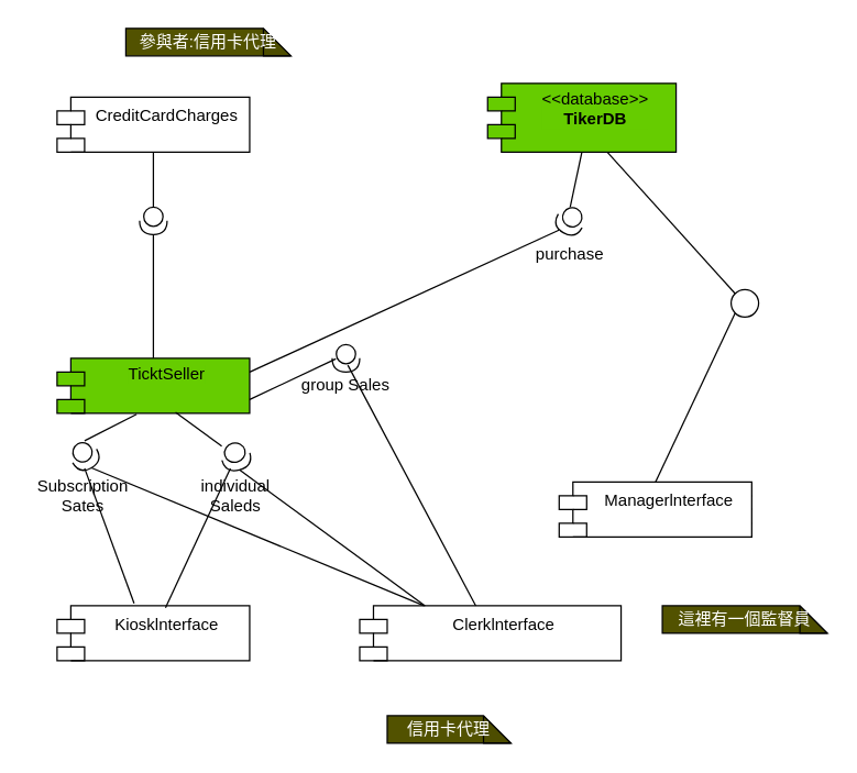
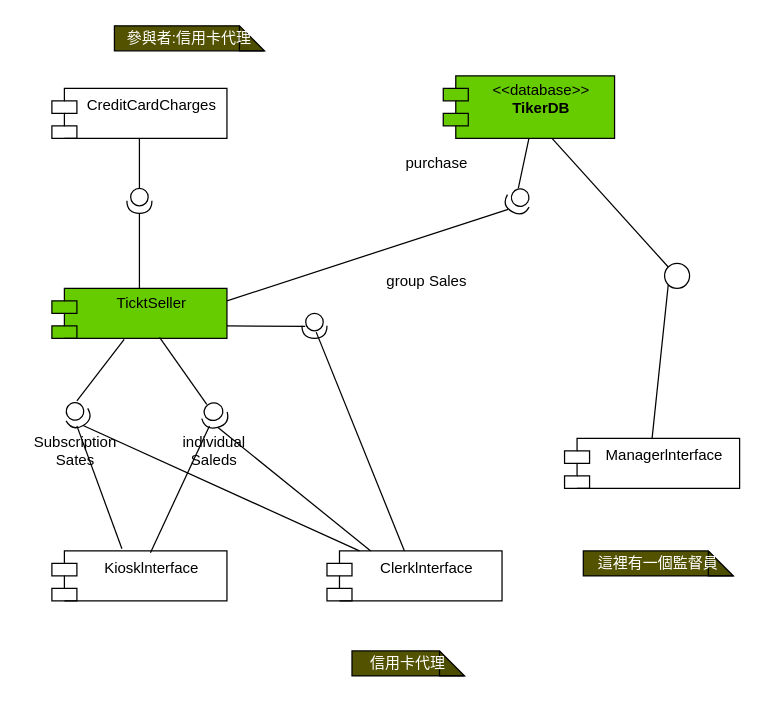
  <mxCell id="0" />
  <mxCell id="1" parent="0" />
  <mxCell id="2" value="CreditCardCharges&lt;br&gt;" style="shape=module;align=left;spacingLeft=20;align=center;verticalAlign=top;whiteSpace=wrap;html=1;" vertex="1" parent="1"><mxGeometry x="41" y="70" width="140" height="40" as="geometry" /></mxCell>
  <mxCell id="3" value="" style="edgeStyle=orthogonalEdgeStyle;rounded=0;orthogonalLoop=1;jettySize=auto;html=1;endArrow=none;endFill=0;" edge="1" parent="1" source="5" target="2"><mxGeometry relative="1" as="geometry"><Array as="points"><mxPoint x="111" y="150" /><mxPoint x="111" y="150" /></Array></mxGeometry></mxCell>
  <mxCell id="4" value="" style="edgeStyle=orthogonalEdgeStyle;rounded=0;orthogonalLoop=1;jettySize=auto;html=1;endArrow=none;endFill=0;" edge="1" parent="1" source="5" target="6"><mxGeometry relative="1" as="geometry" /></mxCell>
  <mxCell id="5" value="" style="shape=providedRequiredInterface;html=1;verticalLabelPosition=bottom;sketch=0;rotation=90;" vertex="1" parent="1"><mxGeometry x="101" y="150" width="20" height="20" as="geometry" /></mxCell>
- <mxCell id="6" value="&lt;div style=&quot;&quot;&gt;&lt;span style=&quot;background-color: rgb(102, 204, 0);&quot;&gt;TicktSeller&lt;/span&gt;&lt;/div&gt;" style="shape=module;align=center;spacingLeft=20;align=center;verticalAlign=top;whiteSpace=wrap;html=1;labelBackgroundColor=#66CC00;labelBorderColor=none;spacing=0;fillColor=#66CC00;strokeColor=#000000;gradientColor=none;fillStyle=auto;" vertex="1" parent="1"><mxGeometry x="41" y="260" width="140" height="40" as="geometry" /></mxCell>
+ <mxCell id="6" value="&lt;div style=&quot;&quot;&gt;&lt;span style=&quot;background-color: rgb(102, 204, 0);&quot;&gt;TicktSeller&lt;/span&gt;&lt;/div&gt;" style="shape=module;align=center;spacingLeft=20;align=center;verticalAlign=top;whiteSpace=wrap;html=1;labelBackgroundColor=#66CC00;labelBorderColor=none;spacing=0;fillColor=#66CC00;strokeColor=#000000;gradientColor=none;fillStyle=auto;" vertex="1" parent="1"><mxGeometry x="41" y="230" width="140" height="40" as="geometry" /></mxCell>
  <mxCell id="7" value="" style="shape=providedRequiredInterface;html=1;verticalLabelPosition=bottom;sketch=0;rotation=75;" vertex="1" parent="1"><mxGeometry x="161" y="321" width="20" height="21" as="geometry" /></mxCell>
  <mxCell id="8" value="" style="shape=providedRequiredInterface;html=1;verticalLabelPosition=bottom;sketch=0;rotation=60;" vertex="1" parent="1"><mxGeometry x="51" y="321" width="20" height="20" as="geometry" /></mxCell>
  <mxCell id="9" value="Subscription Sates" style="rounded=0;whiteSpace=wrap;strokeWidth=0;labelBackgroundColor=none;fillColor=none;strokeColor=none;" vertex="1" parent="1"><mxGeometry x="20" y="350" width="80" height="20" as="geometry" /></mxCell>
  <mxCell id="10" value="individual Saleds" style="rounded=0;whiteSpace=wrap;strokeWidth=0;labelBackgroundColor=none;fillColor=none;strokeColor=none;" vertex="1" parent="1"><mxGeometry x="131" y="350" width="80" height="20" as="geometry" /></mxCell>
  <mxCell id="11" value="" style="endArrow=none;html=1;rounded=0;entryX=0.413;entryY=1.018;entryDx=0;entryDy=0;exitX=0.024;exitY=0.225;exitDx=0;exitDy=0;exitPerimeter=0;entryPerimeter=0;" edge="1" parent="1" source="8" target="6"><mxGeometry width="50" height="50" relative="1" as="geometry"><mxPoint x="91" y="310" as="sourcePoint" /><mxPoint x="141" y="260" as="targetPoint" /></mxGeometry></mxCell>
  <mxCell id="12" value="" style="endArrow=none;html=1;rounded=0;entryX=0.615;entryY=0.98;entryDx=0;entryDy=0;entryPerimeter=0;" edge="1" parent="1" source="7" target="6"><mxGeometry width="50" height="50" relative="1" as="geometry"><mxPoint x="91" y="310" as="sourcePoint" /><mxPoint x="141" y="260" as="targetPoint" /></mxGeometry></mxCell>
  <mxCell id="13" value="Kiosklnterface" style="shape=module;align=left;spacingLeft=20;align=center;verticalAlign=top;whiteSpace=wrap;html=1;" vertex="1" parent="1"><mxGeometry x="41" y="440" width="140" height="40" as="geometry" /></mxCell>
  <mxCell id="14" value="" style="endArrow=none;html=1;rounded=0;exitX=0.563;exitY=0.035;exitDx=0;exitDy=0;exitPerimeter=0;" edge="1" parent="1" source="13"><mxGeometry width="50" height="50" relative="1" as="geometry"><mxPoint x="91" y="420" as="sourcePoint" /><mxPoint x="167" y="340" as="targetPoint" /></mxGeometry></mxCell>
  <mxCell id="15" value="" style="endArrow=none;html=1;rounded=0;exitX=0.4;exitY=-0.042;exitDx=0;exitDy=0;exitPerimeter=0;" edge="1" parent="1" source="13"><mxGeometry width="50" height="50" relative="1" as="geometry"><mxPoint x="91" y="420" as="sourcePoint" /><mxPoint x="61" y="340" as="targetPoint" /></mxGeometry></mxCell>
- <mxCell id="16" value="Clerklnterface" style="shape=module;align=left;spacingLeft=20;align=center;verticalAlign=top;whiteSpace=wrap;html=1;" vertex="1" parent="1"><mxGeometry x="261" y="440" width="190" height="40" as="geometry" /></mxCell>
+ <mxCell id="16" value="Clerklnterface" style="shape=module;align=left;spacingLeft=20;align=center;verticalAlign=top;whiteSpace=wrap;html=1;" vertex="1" parent="1"><mxGeometry x="261" y="440" width="140" height="40" as="geometry" /></mxCell>
  <mxCell id="17" value="" style="endArrow=none;html=1;rounded=0;entryX=1;entryY=0.5;entryDx=0;entryDy=0;entryPerimeter=0;" edge="1" parent="1" source="16" target="8"><mxGeometry width="50" height="50" relative="1" as="geometry"><mxPoint x="241" y="420" as="sourcePoint" /><mxPoint x="181" y="370" as="targetPoint" /></mxGeometry></mxCell>
  <mxCell id="18" value="" style="endArrow=none;html=1;rounded=0;entryX=1;entryY=0.5;entryDx=0;entryDy=0;entryPerimeter=0;exitX=0.25;exitY=0;exitDx=0;exitDy=0;" edge="1" parent="1" source="16" target="7"><mxGeometry width="50" height="50" relative="1" as="geometry"><mxPoint x="181" y="420" as="sourcePoint" /><mxPoint x="231" y="370" as="targetPoint" /></mxGeometry></mxCell>
  <mxCell id="19" value="" style="shape=providedRequiredInterface;html=1;verticalLabelPosition=bottom;sketch=0;rotation=90;" vertex="1" parent="1"><mxGeometry x="241" y="250" width="20" height="20" as="geometry" /></mxCell>
  <mxCell id="20" value="" style="endArrow=none;html=1;rounded=0;entryX=0.521;entryY=0.869;entryDx=0;entryDy=0;entryPerimeter=0;exitX=1;exitY=0.75;exitDx=0;exitDy=0;" edge="1" parent="1" source="6" target="19"><mxGeometry width="50" height="50" relative="1" as="geometry"><mxPoint x="131" y="250" as="sourcePoint" /><mxPoint x="181" y="200" as="targetPoint" /></mxGeometry></mxCell>
- <mxCell id="21" value="group Sales" style="rounded=0;whiteSpace=wrap;strokeWidth=0;labelBackgroundColor=none;fillColor=none;strokeColor=none;" vertex="1" parent="1"><mxGeometry x="211" y="270" width="80" height="20" as="geometry" /></mxCell>
+ <mxCell id="21" value="group Sales" style="rounded=0;whiteSpace=wrap;strokeWidth=0;labelBackgroundColor=none;fillColor=none;strokeColor=none;" vertex="1" parent="1"><mxGeometry x="301" y="215" width="80" height="20" as="geometry" /></mxCell>
  <mxCell id="22" value="" style="endArrow=none;html=1;rounded=0;entryX=0.75;entryY=0.431;entryDx=0;entryDy=0;entryPerimeter=0;" edge="1" parent="1" source="16" target="19"><mxGeometry width="50" height="50" relative="1" as="geometry"><mxPoint x="261" y="370" as="sourcePoint" /><mxPoint x="311" y="320" as="targetPoint" /></mxGeometry></mxCell>
  <mxCell id="23" value="&amp;lt;&amp;lt;database&amp;gt;&amp;gt;&lt;br&gt;&lt;b&gt;TikerDB&lt;/b&gt;" style="shape=module;align=center;spacingLeft=20;align=center;verticalAlign=top;whiteSpace=wrap;html=1;labelBackgroundColor=#66CC00;labelBorderColor=none;spacing=0;fillColor=#66CC00;strokeColor=#000000;gradientColor=none;fillStyle=auto;" vertex="1" parent="1"><mxGeometry x="354" y="60" width="137" height="50" as="geometry" /></mxCell>
  <mxCell id="24" value="" style="shape=providedRequiredInterface;html=1;verticalLabelPosition=bottom;sketch=0;rotation=120;" vertex="1" parent="1"><mxGeometry x="404" y="150" width="20" height="20" as="geometry" /></mxCell>
  <mxCell id="25" value="" style="endArrow=none;html=1;rounded=0;entryX=0.5;entryY=1;entryDx=0;entryDy=0;" edge="1" parent="1" target="23"><mxGeometry width="50" height="50" relative="1" as="geometry"><mxPoint x="414" y="150" as="sourcePoint" /><mxPoint x="411" y="230" as="targetPoint" /></mxGeometry></mxCell>
  <mxCell id="26" value="" style="endArrow=none;html=1;rounded=0;exitX=1;exitY=0.25;exitDx=0;exitDy=0;entryX=0.996;entryY=0.682;entryDx=0;entryDy=0;entryPerimeter=0;" edge="1" parent="1" source="6" target="24"><mxGeometry width="50" height="50" relative="1" as="geometry"><mxPoint x="251" y="200" as="sourcePoint" /><mxPoint x="401" y="170" as="targetPoint" /></mxGeometry></mxCell>
- <mxCell id="27" value="purchase" style="rounded=0;whiteSpace=wrap;strokeWidth=0;labelBackgroundColor=none;fillColor=none;strokeColor=none;" vertex="1" parent="1"><mxGeometry x="374" y="175" width="80" height="20" as="geometry" /></mxCell>
+ <mxCell id="27" value="purchase" style="rounded=0;whiteSpace=wrap;strokeWidth=0;labelBackgroundColor=none;fillColor=none;strokeColor=none;" vertex="1" parent="1"><mxGeometry x="309" y="120" width="80" height="20" as="geometry" /></mxCell>
  <mxCell id="28" value="" style="ellipse;whiteSpace=wrap;html=1;aspect=fixed;" vertex="1" parent="1"><mxGeometry x="531" y="210" width="20" height="20" as="geometry" /></mxCell>
  <mxCell id="29" value="" style="endArrow=none;html=1;rounded=0;entryX=0;entryY=0;entryDx=0;entryDy=0;" edge="1" parent="1" target="28"><mxGeometry width="50" height="50" relative="1" as="geometry"><mxPoint x="441" y="110" as="sourcePoint" /><mxPoint x="531" y="223.5" as="targetPoint" /></mxGeometry></mxCell>
  <mxCell id="30" value="" style="endArrow=none;html=1;rounded=0;exitX=0;exitY=1;exitDx=0;exitDy=0;entryX=0.5;entryY=0;entryDx=0;entryDy=0;" edge="1" parent="1" source="28" target="31"><mxGeometry width="50" height="50" relative="1" as="geometry"><mxPoint x="451" y="120" as="sourcePoint" /><mxPoint x="491" y="350" as="targetPoint" /></mxGeometry></mxCell>
- <mxCell id="31" value="Managerlnterface" style="shape=module;align=left;spacingLeft=20;align=center;verticalAlign=top;whiteSpace=wrap;html=1;" vertex="1" parent="1"><mxGeometry x="406" y="350" width="140" height="40" as="geometry" /></mxCell>
+ <mxCell id="31" value="Managerlnterface" style="shape=module;align=left;spacingLeft=20;align=center;verticalAlign=top;whiteSpace=wrap;html=1;" vertex="1" parent="1"><mxGeometry x="451" y="350" width="140" height="40" as="geometry" /></mxCell>
  <mxCell id="32" value="&lt;div style=&quot;text-align: justify;&quot;&gt;&lt;span style=&quot;background-color: initial;&quot;&gt;參與者:信用卡代理&lt;/span&gt;&lt;/div&gt;" style="shape=note;whiteSpace=wrap;html=1;backgroundOutline=1;darkOpacity=0.05;align=center;fillColor=#525200;strokeColor=#000000;fontColor=#ffffff;" vertex="1" parent="1"><mxGeometry x="91" y="20" width="120" height="20" as="geometry" /></mxCell>
  <mxCell id="33" value="&lt;div style=&quot;text-align: justify;&quot;&gt;&lt;span style=&quot;background-color: initial;&quot;&gt;信用卡代理&lt;/span&gt;&lt;/div&gt;" style="shape=note;whiteSpace=wrap;html=1;backgroundOutline=1;darkOpacity=0.05;align=center;fillColor=#525200;strokeColor=#000000;fontColor=#ffffff;size=20;" vertex="1" parent="1"><mxGeometry x="281" y="520" width="90" height="20" as="geometry" /></mxCell>
- <mxCell id="34" value="&lt;div style=&quot;text-align: justify;&quot;&gt;&lt;span style=&quot;background-color: initial;&quot;&gt;這裡有一個監督員&lt;/span&gt;&lt;/div&gt;" style="shape=note;whiteSpace=wrap;html=1;backgroundOutline=1;darkOpacity=0.05;align=center;fillColor=#525200;strokeColor=#000000;fontColor=#ffffff;size=20;" vertex="1" parent="1"><mxGeometry x="481" y="440" width="120" height="20" as="geometry" /></mxCell>
+ <mxCell id="34" value="&lt;div style=&quot;text-align: justify;&quot;&gt;&lt;span style=&quot;background-color: initial;&quot;&gt;這裡有一個監督員&lt;/span&gt;&lt;/div&gt;" style="shape=note;whiteSpace=wrap;html=1;backgroundOutline=1;darkOpacity=0.05;align=center;fillColor=#525200;strokeColor=#000000;fontColor=#ffffff;size=20;" vertex="1" parent="1"><mxGeometry x="466" y="440" width="120" height="20" as="geometry" /></mxCell>
